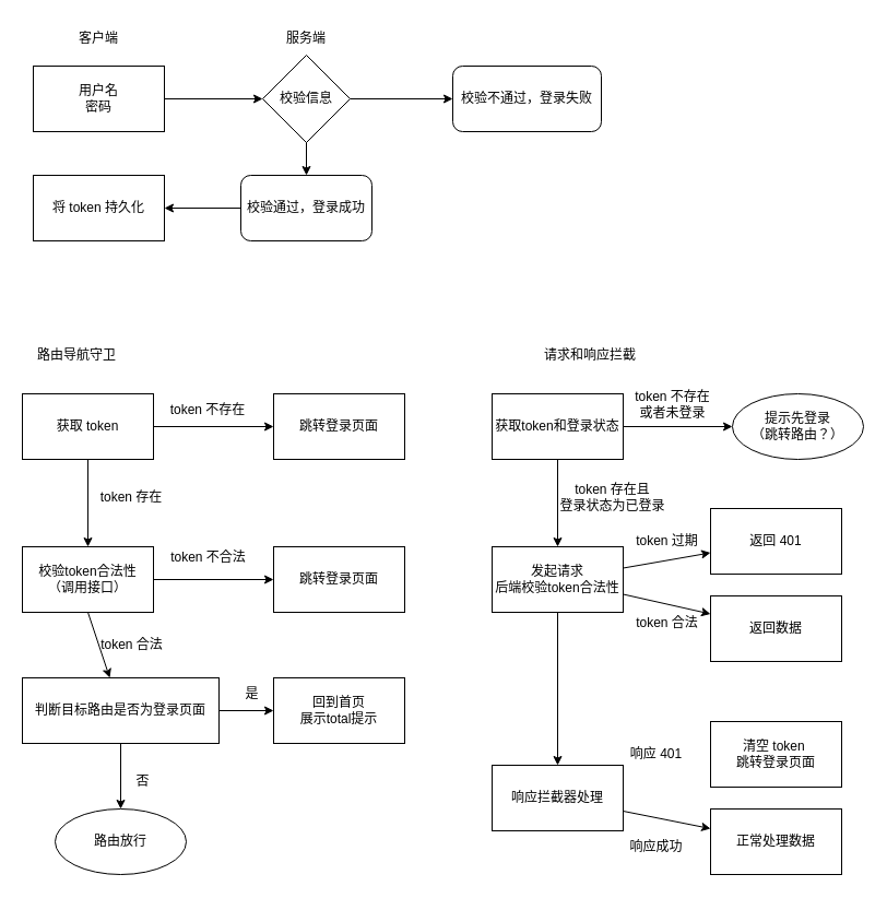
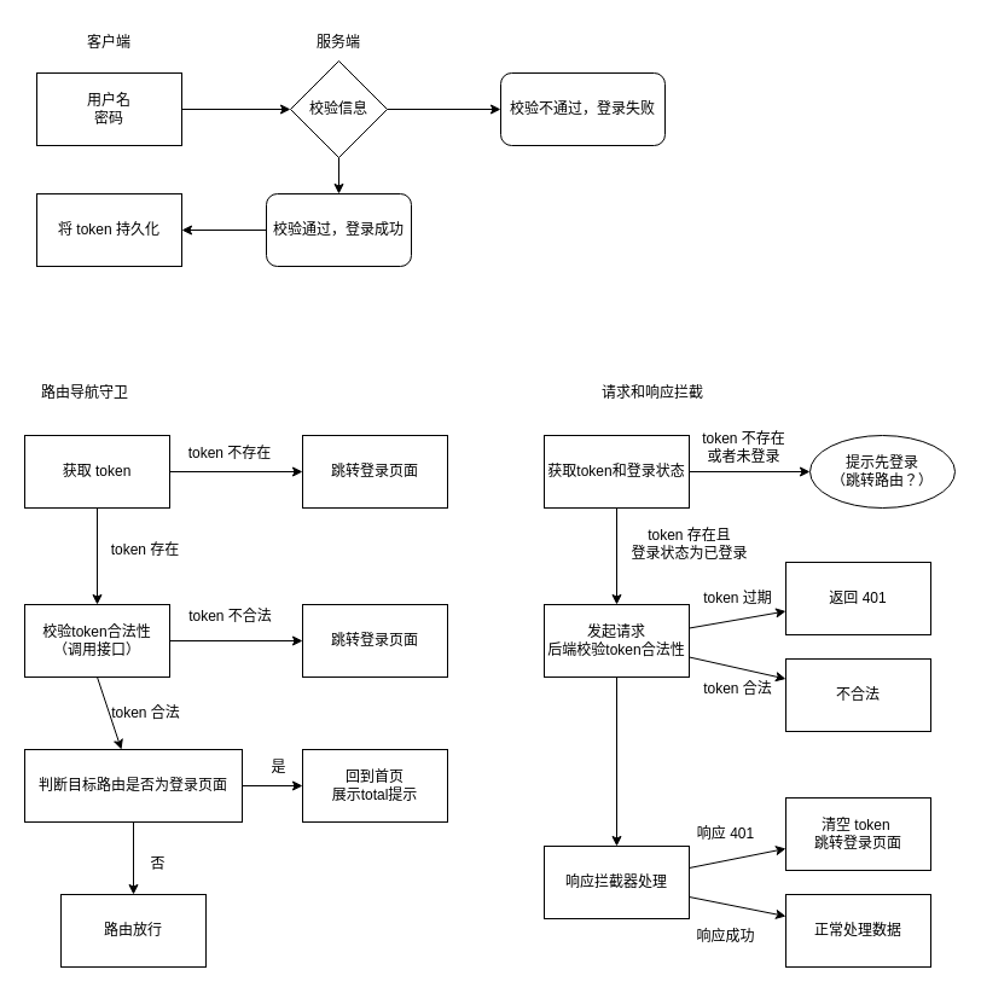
  <mxCell id="0" />
  <mxCell id="1" parent="0" />
  <mxCell id="2" style="edgeStyle=none;html=1;exitX=1;exitY=0.5;exitDx=0;exitDy=0;entryX=0;entryY=0.5;entryDx=0;entryDy=0;" edge="1" parent="1" source="3" target="13"><mxGeometry relative="1" as="geometry"><mxPoint x="220" y="90" as="targetPoint" /></mxGeometry></mxCell>
  <mxCell id="3" value="" style="rounded=0;whiteSpace=wrap;html=1;" vertex="1" parent="1"><mxGeometry x="30" y="60" width="120" height="60" as="geometry" /></mxCell>
  <mxCell id="4" value="客户端" style="text;html=1;strokeColor=none;fillColor=none;align=center;verticalAlign=middle;whiteSpace=wrap;rounded=0;" vertex="1" parent="1"><mxGeometry x="60" y="20" width="60" height="30" as="geometry" /></mxCell>
  <mxCell id="5" value="用户名&lt;br&gt;密码" style="text;html=1;strokeColor=none;fillColor=none;align=center;verticalAlign=middle;whiteSpace=wrap;rounded=0;" vertex="1" parent="1"><mxGeometry x="60" y="75" width="60" height="30" as="geometry" /></mxCell>
  <mxCell id="6" style="edgeStyle=none;html=1;exitX=1;exitY=0.5;exitDx=0;exitDy=0;" edge="1" parent="1" source="13" target="9"><mxGeometry relative="1" as="geometry"><mxPoint x="440" y="90" as="targetPoint" /><mxPoint x="340" y="90" as="sourcePoint" /></mxGeometry></mxCell>
  <mxCell id="7" style="edgeStyle=none;html=1;" edge="1" parent="1" target="11"><mxGeometry relative="1" as="geometry"><mxPoint x="280" y="170" as="targetPoint" /><mxPoint x="280" y="120" as="sourcePoint" /></mxGeometry></mxCell>
  <mxCell id="8" value="服务端" style="text;html=1;strokeColor=none;fillColor=none;align=center;verticalAlign=middle;whiteSpace=wrap;rounded=0;" vertex="1" parent="1"><mxGeometry x="250" y="20" width="60" height="30" as="geometry" /></mxCell>
  <mxCell id="9" value="校验不通过，登录失败" style="rounded=1;whiteSpace=wrap;html=1;" vertex="1" parent="1"><mxGeometry x="414" y="60" width="136" height="60" as="geometry" /></mxCell>
  <mxCell id="10" style="edgeStyle=none;html=1;" edge="1" parent="1" source="11" target="12"><mxGeometry relative="1" as="geometry"><mxPoint x="280" y="230" as="targetPoint" /></mxGeometry></mxCell>
  <mxCell id="11" value="校验通过，登录成功" style="rounded=1;whiteSpace=wrap;html=1;" vertex="1" parent="1"><mxGeometry x="220" y="160" width="120" height="60" as="geometry" /></mxCell>
  <mxCell id="12" value="将 token 持久化" style="rounded=0;whiteSpace=wrap;html=1;" vertex="1" parent="1"><mxGeometry x="30" y="160" width="120" height="60" as="geometry" /></mxCell>
  <mxCell id="13" value="校验信息" style="rhombus;whiteSpace=wrap;html=1;" vertex="1" parent="1"><mxGeometry x="240" y="50" width="80" height="80" as="geometry" /></mxCell>
  <mxCell id="14" value="路由导航守卫" style="text;html=1;strokeColor=none;fillColor=none;align=center;verticalAlign=middle;whiteSpace=wrap;rounded=0;" vertex="1" parent="1"><mxGeometry x="30" y="310" width="80" height="30" as="geometry" /></mxCell>
  <mxCell id="15" value="" style="edgeStyle=none;html=1;" edge="1" parent="1" source="17" target="18"><mxGeometry relative="1" as="geometry" /></mxCell>
  <mxCell id="16" value="" style="edgeStyle=none;html=1;" edge="1" parent="1" source="17" target="22"><mxGeometry relative="1" as="geometry" /></mxCell>
  <mxCell id="17" value="获取 token" style="rounded=0;whiteSpace=wrap;html=1;" vertex="1" parent="1"><mxGeometry x="20" y="360" width="120" height="60" as="geometry" /></mxCell>
  <mxCell id="18" value="跳转登录页面" style="rounded=0;whiteSpace=wrap;html=1;" vertex="1" parent="1"><mxGeometry x="250" y="360" width="120" height="60" as="geometry" /></mxCell>
  <mxCell id="19" value="token 不存在" style="text;html=1;strokeColor=none;fillColor=none;align=center;verticalAlign=middle;whiteSpace=wrap;rounded=0;" vertex="1" parent="1"><mxGeometry x="150" y="360" width="80" height="30" as="geometry" /></mxCell>
  <mxCell id="20" style="edgeStyle=none;html=1;exitX=1;exitY=0.5;exitDx=0;exitDy=0;" edge="1" parent="1" source="22" target="24"><mxGeometry relative="1" as="geometry"><mxPoint x="240" y="530" as="targetPoint" /></mxGeometry></mxCell>
  <mxCell id="21" style="edgeStyle=none;html=1;exitX=0.5;exitY=1;exitDx=0;exitDy=0;" edge="1" parent="1" source="22" target="28"><mxGeometry relative="1" as="geometry"><mxPoint x="80" y="610" as="targetPoint" /></mxGeometry></mxCell>
  <mxCell id="22" value="校验token合法性&lt;br&gt;（调用接口）" style="whiteSpace=wrap;html=1;rounded=0;" vertex="1" parent="1"><mxGeometry x="20" y="500" width="120" height="60" as="geometry" /></mxCell>
  <mxCell id="23" value="token 存在" style="text;html=1;strokeColor=none;fillColor=none;align=center;verticalAlign=middle;whiteSpace=wrap;rounded=0;" vertex="1" parent="1"><mxGeometry x="90" y="440" width="60" height="30" as="geometry" /></mxCell>
  <mxCell id="24" value="跳转登录页面" style="rounded=0;whiteSpace=wrap;html=1;" vertex="1" parent="1"><mxGeometry x="250" y="500" width="120" height="60" as="geometry" /></mxCell>
  <mxCell id="25" value="token 不合法" style="text;html=1;align=center;verticalAlign=middle;resizable=0;points=[];autosize=1;strokeColor=none;fillColor=none;" vertex="1" parent="1"><mxGeometry x="145" y="495" width="90" height="30" as="geometry" /></mxCell>
  <mxCell id="26" style="edgeStyle=none;html=1;exitX=1;exitY=0.5;exitDx=0;exitDy=0;" edge="1" parent="1" source="28" target="30"><mxGeometry relative="1" as="geometry"><mxPoint x="280" y="650" as="targetPoint" /></mxGeometry></mxCell>
  <mxCell id="27" style="edgeStyle=none;html=1;" edge="1" parent="1" source="28" target="32"><mxGeometry relative="1" as="geometry"><mxPoint x="110" y="730" as="targetPoint" /></mxGeometry></mxCell>
  <mxCell id="28" value="判断目标路由是否为登录页面" style="rounded=0;whiteSpace=wrap;html=1;" vertex="1" parent="1"><mxGeometry x="20" y="620" width="180" height="60" as="geometry" /></mxCell>
  <mxCell id="29" value="token 合法" style="text;html=1;align=center;verticalAlign=middle;resizable=0;points=[];autosize=1;strokeColor=none;fillColor=none;" vertex="1" parent="1"><mxGeometry x="80" y="575" width="80" height="30" as="geometry" /></mxCell>
  <mxCell id="30" value="回到首页&lt;br&gt;展示total提示" style="rounded=0;whiteSpace=wrap;html=1;" vertex="1" parent="1"><mxGeometry x="250" y="620" width="120" height="60" as="geometry" /></mxCell>
  <mxCell id="31" value="是" style="text;html=1;align=center;verticalAlign=middle;resizable=0;points=[];autosize=1;strokeColor=none;fillColor=none;" vertex="1" parent="1"><mxGeometry x="210" y="620" width="40" height="30" as="geometry" /></mxCell>
- <mxCell id="32" value="路由放行" style="ellipse;whiteSpace=wrap;html=1;" vertex="1" parent="1"><mxGeometry x="50" y="740" width="120" height="60" as="geometry" /></mxCell>
+ <mxCell id="32" value="路由放行" style="rounded=0;whiteSpace=wrap;html=1;" vertex="1" parent="1"><mxGeometry x="50" y="740" width="120" height="60" as="geometry" /></mxCell>
  <mxCell id="33" value="否" style="text;html=1;align=center;verticalAlign=middle;resizable=0;points=[];autosize=1;strokeColor=none;fillColor=none;" vertex="1" parent="1"><mxGeometry x="110" y="700" width="40" height="30" as="geometry" /></mxCell>
  <mxCell id="34" value="请求和响应拦截" style="text;html=1;strokeColor=none;fillColor=none;align=center;verticalAlign=middle;whiteSpace=wrap;rounded=0;" vertex="1" parent="1"><mxGeometry x="490" y="310" width="100" height="30" as="geometry" /></mxCell>
  <mxCell id="35" value="" style="edgeStyle=none;html=1;" edge="1" parent="1" source="37" target="38"><mxGeometry relative="1" as="geometry" /></mxCell>
  <mxCell id="36" value="" style="edgeStyle=none;html=1;" edge="1" parent="1" source="37" target="43"><mxGeometry relative="1" as="geometry" /></mxCell>
  <mxCell id="37" value="获取token和登录状态" style="rounded=0;whiteSpace=wrap;html=1;" vertex="1" parent="1"><mxGeometry x="450" y="360" width="120" height="60" as="geometry" /></mxCell>
  <mxCell id="38" value="提示先登录&lt;br&gt;（跳转路由？）" style="ellipse;whiteSpace=wrap;html=1;" vertex="1" parent="1"><mxGeometry x="670" y="360" width="120" height="60" as="geometry" /></mxCell>
  <mxCell id="39" value="token 不存在&lt;br&gt;或者未登录" style="text;html=1;align=center;verticalAlign=middle;resizable=0;points=[];autosize=1;strokeColor=none;fillColor=none;" vertex="1" parent="1"><mxGeometry x="570" y="350" width="90" height="40" as="geometry" /></mxCell>
  <mxCell id="40" value="" style="edgeStyle=none;html=1;" edge="1" parent="1" source="43" target="45"><mxGeometry relative="1" as="geometry" /></mxCell>
  <mxCell id="41" style="edgeStyle=none;html=1;" edge="1" parent="1" source="43" target="47"><mxGeometry relative="1" as="geometry"><mxPoint x="650" y="570" as="targetPoint" /></mxGeometry></mxCell>
  <mxCell id="42" value="" style="edgeStyle=none;html=1;" edge="1" parent="1" source="43" target="51"><mxGeometry relative="1" as="geometry" /></mxCell>
  <mxCell id="43" value="发起请求&lt;br&gt;后端校验token合法性" style="whiteSpace=wrap;html=1;rounded=0;" vertex="1" parent="1"><mxGeometry x="450" y="500" width="120" height="60" as="geometry" /></mxCell>
- <mxCell id="44" value="token 存在且&lt;br&gt;登录状态为已登录" style="text;html=1;align=center;verticalAlign=middle;resizable=0;points=[];autosize=1;strokeColor=none;fillColor=none;" vertex="1" parent="1"><mxGeometry x="500" y="435" width="120" height="40" as="geometry" /></mxCell>
+ <mxCell id="44" value="token 存在且&lt;br&gt;登录状态为已登录" style="text;html=1;align=center;verticalAlign=middle;resizable=0;points=[];autosize=1;strokeColor=none;fillColor=none;" vertex="1" parent="1"><mxGeometry x="510" y="430" width="120" height="40" as="geometry" /></mxCell>
  <mxCell id="45" value="返回 401" style="whiteSpace=wrap;html=1;rounded=0;" vertex="1" parent="1"><mxGeometry x="650" y="465" width="120" height="60" as="geometry" /></mxCell>
  <mxCell id="46" value="token 过期" style="text;html=1;align=center;verticalAlign=middle;resizable=0;points=[];autosize=1;strokeColor=none;fillColor=none;" vertex="1" parent="1"><mxGeometry x="570" y="480" width="80" height="30" as="geometry" /></mxCell>
- <mxCell id="47" value="返回数据" style="rounded=0;whiteSpace=wrap;html=1;" vertex="1" parent="1"><mxGeometry x="650" y="545" width="120" height="60" as="geometry" /></mxCell>
+ <mxCell id="47" value="不合法" style="rounded=0;whiteSpace=wrap;html=1;" vertex="1" parent="1"><mxGeometry x="650" y="545" width="120" height="60" as="geometry" /></mxCell>
  <mxCell id="48" value="token 合法" style="text;html=1;align=center;verticalAlign=middle;resizable=0;points=[];autosize=1;strokeColor=none;fillColor=none;" vertex="1" parent="1"><mxGeometry x="570" y="555" width="80" height="30" as="geometry" /></mxCell>
+ <mxCell id="49" style="edgeStyle=none;html=1;" edge="1" parent="1" source="51" target="52"><mxGeometry relative="1" as="geometry"><mxPoint x="640" y="650" as="targetPoint" /></mxGeometry></mxCell>
  <mxCell id="50" style="edgeStyle=none;html=1;" edge="1" parent="1" source="51" target="53"><mxGeometry relative="1" as="geometry"><mxPoint x="640" y="750" as="targetPoint" /></mxGeometry></mxCell>
  <mxCell id="51" value="响应拦截器处理" style="whiteSpace=wrap;html=1;rounded=0;" vertex="1" parent="1"><mxGeometry x="450" y="700" width="120" height="60" as="geometry" /></mxCell>
  <mxCell id="52" value="清空 token&amp;nbsp;&lt;br&gt;跳转登录页面" style="rounded=0;whiteSpace=wrap;html=1;" vertex="1" parent="1"><mxGeometry x="650" y="660" width="120" height="60" as="geometry" /></mxCell>
  <mxCell id="53" value="正常处理数据" style="rounded=0;whiteSpace=wrap;html=1;" vertex="1" parent="1"><mxGeometry x="650" y="740" width="120" height="60" as="geometry" /></mxCell>
  <mxCell id="54" value="响应 401" style="text;html=1;align=center;verticalAlign=middle;resizable=0;points=[];autosize=1;strokeColor=none;fillColor=none;" vertex="1" parent="1"><mxGeometry x="565" y="675" width="70" height="30" as="geometry" /></mxCell>
  <mxCell id="55" value="响应成功" style="text;html=1;align=center;verticalAlign=middle;resizable=0;points=[];autosize=1;strokeColor=none;fillColor=none;" vertex="1" parent="1"><mxGeometry x="565" y="760" width="70" height="30" as="geometry" /></mxCell>
